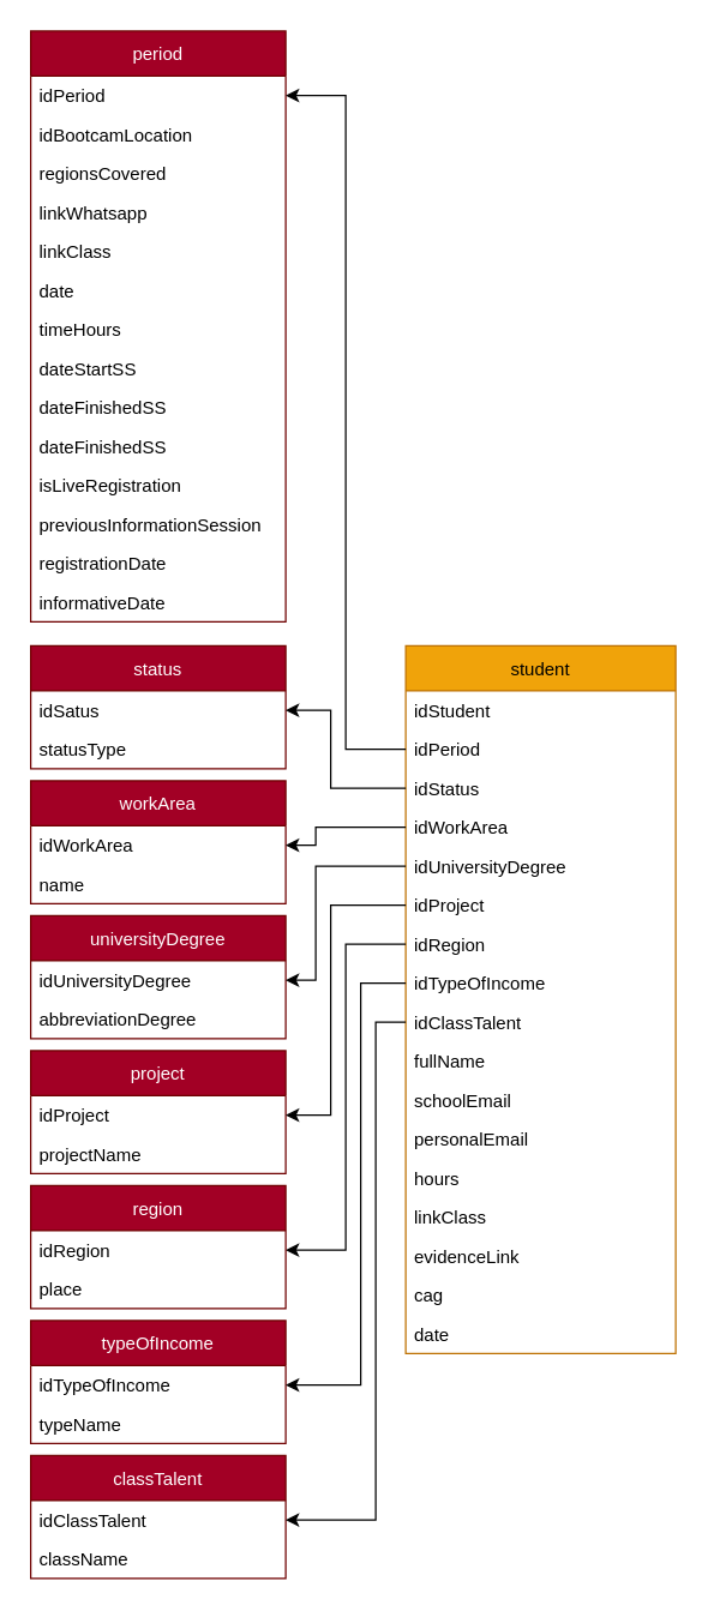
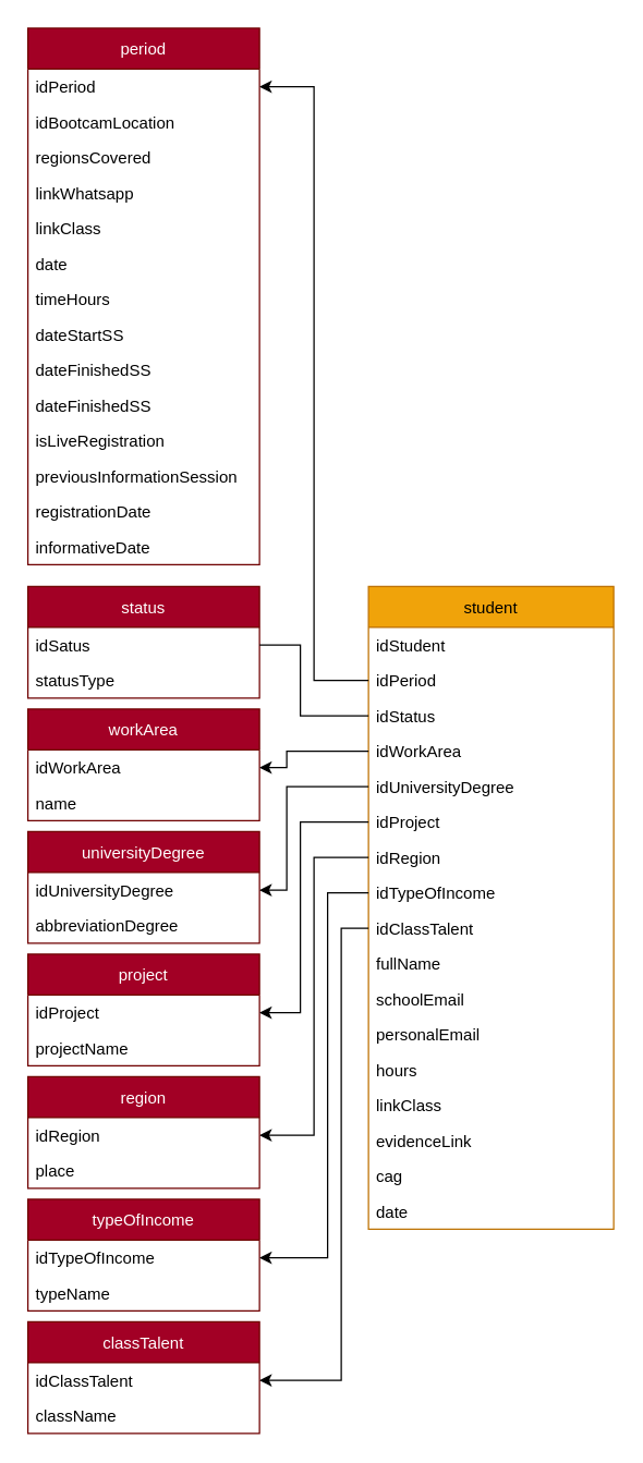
  <mxCell id="0" />
  <mxCell id="1" parent="0" />
  <mxCell id="2" value="student" style="swimlane;fontStyle=0;childLayout=stackLayout;horizontal=1;startSize=30;fillColor=#f0a30a;horizontalStack=0;resizeParent=1;resizeParentMax=0;resizeLast=0;collapsible=1;marginBottom=0;rounded=0;shadow=0;glass=0;sketch=0;arcSize=20;strokeColor=#BD7000;fontColor=#000000;" vertex="1" parent="1"><mxGeometry x="270" y="430" width="180" height="472" as="geometry" /></mxCell>
  <mxCell id="3" value="idStudent" style="text;strokeColor=none;fillColor=none;align=left;verticalAlign=top;spacingLeft=4;spacingRight=4;overflow=hidden;rotatable=0;points=[[0,0.5],[1,0.5]];portConstraint=eastwest;" vertex="1" parent="2"><mxGeometry y="30" width="180" height="26" as="geometry" /></mxCell>
  <mxCell id="4" value="idPeriod" style="text;strokeColor=none;fillColor=none;align=left;verticalAlign=top;spacingLeft=4;spacingRight=4;overflow=hidden;rotatable=0;points=[[0,0.5],[1,0.5]];portConstraint=eastwest;" vertex="1" parent="2"><mxGeometry y="56" width="180" height="26" as="geometry" /></mxCell>
  <mxCell id="5" value="idStatus" style="text;strokeColor=none;fillColor=none;align=left;verticalAlign=top;spacingLeft=4;spacingRight=4;overflow=hidden;rotatable=0;points=[[0,0.5],[1,0.5]];portConstraint=eastwest;" vertex="1" parent="2"><mxGeometry y="82" width="180" height="26" as="geometry" /></mxCell>
  <mxCell id="6" value="idWorkArea" style="text;strokeColor=none;fillColor=none;align=left;verticalAlign=top;spacingLeft=4;spacingRight=4;overflow=hidden;rotatable=0;points=[[0,0.5],[1,0.5]];portConstraint=eastwest;" vertex="1" parent="2"><mxGeometry y="108" width="180" height="26" as="geometry" /></mxCell>
  <mxCell id="7" value="idUniversityDegree" style="text;strokeColor=none;fillColor=none;align=left;verticalAlign=top;spacingLeft=4;spacingRight=4;overflow=hidden;rotatable=0;points=[[0,0.5],[1,0.5]];portConstraint=eastwest;" vertex="1" parent="2"><mxGeometry y="134" width="180" height="26" as="geometry" /></mxCell>
  <mxCell id="8" value="idProject" style="text;strokeColor=none;fillColor=none;align=left;verticalAlign=top;spacingLeft=4;spacingRight=4;overflow=hidden;rotatable=0;points=[[0,0.5],[1,0.5]];portConstraint=eastwest;" vertex="1" parent="2"><mxGeometry y="160" width="180" height="26" as="geometry" /></mxCell>
  <mxCell id="9" value="idRegion" style="text;strokeColor=none;fillColor=none;align=left;verticalAlign=top;spacingLeft=4;spacingRight=4;overflow=hidden;rotatable=0;points=[[0,0.5],[1,0.5]];portConstraint=eastwest;" vertex="1" parent="2"><mxGeometry y="186" width="180" height="26" as="geometry" /></mxCell>
  <mxCell id="10" value="idTypeOfIncome" style="text;strokeColor=none;fillColor=none;align=left;verticalAlign=top;spacingLeft=4;spacingRight=4;overflow=hidden;rotatable=0;points=[[0,0.5],[1,0.5]];portConstraint=eastwest;" vertex="1" parent="2"><mxGeometry y="212" width="180" height="26" as="geometry" /></mxCell>
  <mxCell id="11" value="idClassTalent" style="text;strokeColor=none;fillColor=none;align=left;verticalAlign=top;spacingLeft=4;spacingRight=4;overflow=hidden;rotatable=0;points=[[0,0.5],[1,0.5]];portConstraint=eastwest;" vertex="1" parent="2"><mxGeometry y="238" width="180" height="26" as="geometry" /></mxCell>
  <mxCell id="12" value="fullName" style="text;strokeColor=none;fillColor=none;align=left;verticalAlign=top;spacingLeft=4;spacingRight=4;overflow=hidden;rotatable=0;points=[[0,0.5],[1,0.5]];portConstraint=eastwest;" vertex="1" parent="2"><mxGeometry y="264" width="180" height="26" as="geometry" /></mxCell>
  <mxCell id="13" value="schoolEmail" style="text;strokeColor=none;fillColor=none;align=left;verticalAlign=top;spacingLeft=4;spacingRight=4;overflow=hidden;rotatable=0;points=[[0,0.5],[1,0.5]];portConstraint=eastwest;" vertex="1" parent="2"><mxGeometry y="290" width="180" height="26" as="geometry" /></mxCell>
  <mxCell id="14" value="personalEmail" style="text;strokeColor=none;fillColor=none;align=left;verticalAlign=top;spacingLeft=4;spacingRight=4;overflow=hidden;rotatable=0;points=[[0,0.5],[1,0.5]];portConstraint=eastwest;" vertex="1" parent="2"><mxGeometry y="316" width="180" height="26" as="geometry" /></mxCell>
  <mxCell id="15" value="hours" style="text;strokeColor=none;fillColor=none;align=left;verticalAlign=top;spacingLeft=4;spacingRight=4;overflow=hidden;rotatable=0;points=[[0,0.5],[1,0.5]];portConstraint=eastwest;" vertex="1" parent="2"><mxGeometry y="342" width="180" height="26" as="geometry" /></mxCell>
  <mxCell id="16" value="linkClass" style="text;strokeColor=none;fillColor=none;align=left;verticalAlign=top;spacingLeft=4;spacingRight=4;overflow=hidden;rotatable=0;points=[[0,0.5],[1,0.5]];portConstraint=eastwest;" vertex="1" parent="2"><mxGeometry y="368" width="180" height="26" as="geometry" /></mxCell>
  <mxCell id="17" value="evidenceLink" style="text;strokeColor=none;fillColor=none;align=left;verticalAlign=top;spacingLeft=4;spacingRight=4;overflow=hidden;rotatable=0;points=[[0,0.5],[1,0.5]];portConstraint=eastwest;" vertex="1" parent="2"><mxGeometry y="394" width="180" height="26" as="geometry" /></mxCell>
  <mxCell id="18" value="cag" style="text;strokeColor=none;fillColor=none;align=left;verticalAlign=top;spacingLeft=4;spacingRight=4;overflow=hidden;rotatable=0;points=[[0,0.5],[1,0.5]];portConstraint=eastwest;" vertex="1" parent="2"><mxGeometry y="420" width="180" height="26" as="geometry" /></mxCell>
  <mxCell id="19" value="date" style="text;strokeColor=none;fillColor=none;align=left;verticalAlign=top;spacingLeft=4;spacingRight=4;overflow=hidden;rotatable=0;points=[[0,0.5],[1,0.5]];portConstraint=eastwest;" vertex="1" parent="2"><mxGeometry y="446" width="180" height="26" as="geometry" /></mxCell>
  <mxCell id="20" value="period" style="swimlane;fontStyle=0;childLayout=stackLayout;horizontal=1;startSize=30;fillColor=#a20025;horizontalStack=0;resizeParent=1;resizeParentMax=0;resizeLast=0;collapsible=1;marginBottom=0;rounded=0;shadow=0;glass=0;sketch=0;strokeColor=#6F0000;arcSize=20;fontColor=#ffffff;" vertex="1" parent="1"><mxGeometry x="20" y="20" width="170" height="394" as="geometry" /></mxCell>
  <mxCell id="21" value="idPeriod" style="text;strokeColor=none;fillColor=none;align=left;verticalAlign=top;spacingLeft=4;spacingRight=4;overflow=hidden;rotatable=0;points=[[0,0.5],[1,0.5]];portConstraint=eastwest;" vertex="1" parent="20"><mxGeometry y="30" width="170" height="26" as="geometry" /></mxCell>
  <mxCell id="22" value="idBootcamLocation" style="text;strokeColor=none;fillColor=none;align=left;verticalAlign=top;spacingLeft=4;spacingRight=4;overflow=hidden;rotatable=0;points=[[0,0.5],[1,0.5]];portConstraint=eastwest;" vertex="1" parent="20"><mxGeometry y="56" width="170" height="26" as="geometry" /></mxCell>
  <mxCell id="23" value="regionsCovered" style="text;strokeColor=none;fillColor=none;align=left;verticalAlign=top;spacingLeft=4;spacingRight=4;overflow=hidden;rotatable=0;points=[[0,0.5],[1,0.5]];portConstraint=eastwest;" vertex="1" parent="20"><mxGeometry y="82" width="170" height="26" as="geometry" /></mxCell>
  <mxCell id="24" value="linkWhatsapp" style="text;strokeColor=none;fillColor=none;align=left;verticalAlign=top;spacingLeft=4;spacingRight=4;overflow=hidden;rotatable=0;points=[[0,0.5],[1,0.5]];portConstraint=eastwest;" vertex="1" parent="20"><mxGeometry y="108" width="170" height="26" as="geometry" /></mxCell>
  <mxCell id="25" value="linkClass" style="text;strokeColor=none;fillColor=none;align=left;verticalAlign=top;spacingLeft=4;spacingRight=4;overflow=hidden;rotatable=0;points=[[0,0.5],[1,0.5]];portConstraint=eastwest;" vertex="1" parent="20"><mxGeometry y="134" width="170" height="26" as="geometry" /></mxCell>
  <mxCell id="26" value="date" style="text;strokeColor=none;fillColor=none;align=left;verticalAlign=top;spacingLeft=4;spacingRight=4;overflow=hidden;rotatable=0;points=[[0,0.5],[1,0.5]];portConstraint=eastwest;" vertex="1" parent="20"><mxGeometry y="160" width="170" height="26" as="geometry" /></mxCell>
  <mxCell id="27" value="timeHours" style="text;strokeColor=none;fillColor=none;align=left;verticalAlign=top;spacingLeft=4;spacingRight=4;overflow=hidden;rotatable=0;points=[[0,0.5],[1,0.5]];portConstraint=eastwest;" vertex="1" parent="20"><mxGeometry y="186" width="170" height="26" as="geometry" /></mxCell>
  <mxCell id="28" value="dateStartSS" style="text;strokeColor=none;fillColor=none;align=left;verticalAlign=top;spacingLeft=4;spacingRight=4;overflow=hidden;rotatable=0;points=[[0,0.5],[1,0.5]];portConstraint=eastwest;" vertex="1" parent="20"><mxGeometry y="212" width="170" height="26" as="geometry" /></mxCell>
  <mxCell id="29" value="dateFinishedSS" style="text;strokeColor=none;fillColor=none;align=left;verticalAlign=top;spacingLeft=4;spacingRight=4;overflow=hidden;rotatable=0;points=[[0,0.5],[1,0.5]];portConstraint=eastwest;" vertex="1" parent="20"><mxGeometry y="238" width="170" height="26" as="geometry" /></mxCell>
  <mxCell id="30" value="dateFinishedSS" style="text;strokeColor=none;fillColor=none;align=left;verticalAlign=top;spacingLeft=4;spacingRight=4;overflow=hidden;rotatable=0;points=[[0,0.5],[1,0.5]];portConstraint=eastwest;" vertex="1" parent="20"><mxGeometry y="264" width="170" height="26" as="geometry" /></mxCell>
  <mxCell id="31" value="isLiveRegistration&#10;" style="text;strokeColor=none;fillColor=none;align=left;verticalAlign=top;spacingLeft=4;spacingRight=4;overflow=hidden;rotatable=0;points=[[0,0.5],[1,0.5]];portConstraint=eastwest;" vertex="1" parent="20"><mxGeometry y="290" width="170" height="26" as="geometry" /></mxCell>
  <mxCell id="32" value="previousInformationSession" style="text;strokeColor=none;fillColor=none;align=left;verticalAlign=top;spacingLeft=4;spacingRight=4;overflow=hidden;rotatable=0;points=[[0,0.5],[1,0.5]];portConstraint=eastwest;" vertex="1" parent="20"><mxGeometry y="316" width="170" height="26" as="geometry" /></mxCell>
  <mxCell id="33" value="registrationDate" style="text;strokeColor=none;fillColor=none;align=left;verticalAlign=top;spacingLeft=4;spacingRight=4;overflow=hidden;rotatable=0;points=[[0,0.5],[1,0.5]];portConstraint=eastwest;" vertex="1" parent="20"><mxGeometry y="342" width="170" height="26" as="geometry" /></mxCell>
  <mxCell id="34" value="informativeDate" style="text;strokeColor=none;fillColor=none;align=left;verticalAlign=top;spacingLeft=4;spacingRight=4;overflow=hidden;rotatable=0;points=[[0,0.5],[1,0.5]];portConstraint=eastwest;" vertex="1" parent="20"><mxGeometry y="368" width="170" height="26" as="geometry" /></mxCell>
  <mxCell id="35" style="edgeStyle=orthogonalEdgeStyle;rounded=0;orthogonalLoop=1;jettySize=auto;html=1;entryX=1;entryY=0.5;entryDx=0;entryDy=0;exitX=0;exitY=0.5;exitDx=0;exitDy=0;" edge="1" parent="1" source="4" target="21"><mxGeometry relative="1" as="geometry" /></mxCell>
  <mxCell id="36" value="status" style="swimlane;fontStyle=0;childLayout=stackLayout;horizontal=1;startSize=30;fillColor=#a20025;horizontalStack=0;resizeParent=1;resizeParentMax=0;resizeLast=0;collapsible=1;marginBottom=0;rounded=0;shadow=0;glass=0;sketch=0;strokeColor=#6F0000;arcSize=20;fontColor=#ffffff;" vertex="1" parent="1"><mxGeometry x="20" y="430" width="170" height="82" as="geometry" /></mxCell>
  <mxCell id="37" value="idSatus" style="text;strokeColor=none;fillColor=none;align=left;verticalAlign=top;spacingLeft=4;spacingRight=4;overflow=hidden;rotatable=0;points=[[0,0.5],[1,0.5]];portConstraint=eastwest;" vertex="1" parent="36"><mxGeometry y="30" width="170" height="26" as="geometry" /></mxCell>
  <mxCell id="38" value="statusType" style="text;strokeColor=none;fillColor=none;align=left;verticalAlign=top;spacingLeft=4;spacingRight=4;overflow=hidden;rotatable=0;points=[[0,0.5],[1,0.5]];portConstraint=eastwest;" vertex="1" parent="36"><mxGeometry y="56" width="170" height="26" as="geometry" /></mxCell>
  <mxCell id="39" value="workArea" style="swimlane;fontStyle=0;childLayout=stackLayout;horizontal=1;startSize=30;fillColor=#a20025;horizontalStack=0;resizeParent=1;resizeParentMax=0;resizeLast=0;collapsible=1;marginBottom=0;rounded=0;shadow=0;glass=0;sketch=0;strokeColor=#6F0000;arcSize=20;fontColor=#ffffff;" vertex="1" parent="1"><mxGeometry x="20" y="520" width="170" height="82" as="geometry" /></mxCell>
  <mxCell id="40" value="idWorkArea" style="text;strokeColor=none;fillColor=none;align=left;verticalAlign=top;spacingLeft=4;spacingRight=4;overflow=hidden;rotatable=0;points=[[0,0.5],[1,0.5]];portConstraint=eastwest;" vertex="1" parent="39"><mxGeometry y="30" width="170" height="26" as="geometry" /></mxCell>
  <mxCell id="41" value="name" style="text;strokeColor=none;fillColor=none;align=left;verticalAlign=top;spacingLeft=4;spacingRight=4;overflow=hidden;rotatable=0;points=[[0,0.5],[1,0.5]];portConstraint=eastwest;" vertex="1" parent="39"><mxGeometry y="56" width="170" height="26" as="geometry" /></mxCell>
- <mxCell id="42" style="edgeStyle=orthogonalEdgeStyle;rounded=0;orthogonalLoop=1;jettySize=auto;html=1;entryX=1;entryY=0.5;entryDx=0;entryDy=0;exitX=0;exitY=0.5;exitDx=0;exitDy=0;" edge="1" parent="1" source="5" target="37"><mxGeometry relative="1" as="geometry"><mxPoint x="280" y="509" as="sourcePoint" /><mxPoint x="200" y="73" as="targetPoint" /><Array as="points"><mxPoint x="220" y="525" /><mxPoint x="220" y="473" /></Array></mxGeometry></mxCell>
+ <mxCell id="42" style="edgeStyle=orthogonalEdgeStyle;rounded=0;orthogonalLoop=1;jettySize=auto;html=1;entryX=1;entryY=0.5;entryDx=0;entryDy=0;exitX=0;exitY=0.5;exitDx=0;exitDy=0;endArrow=none;" edge="1" parent="1" source="5" target="37"><mxGeometry relative="1" as="geometry"><mxPoint x="280" y="509" as="sourcePoint" /><mxPoint x="200" y="73" as="targetPoint" /><Array as="points"><mxPoint x="220" y="525" /><mxPoint x="220" y="473" /></Array></mxGeometry></mxCell>
  <mxCell id="43" style="edgeStyle=orthogonalEdgeStyle;rounded=0;orthogonalLoop=1;jettySize=auto;html=1;entryX=1;entryY=0.5;entryDx=0;entryDy=0;exitX=0;exitY=0.5;exitDx=0;exitDy=0;" edge="1" parent="1" source="6" target="40"><mxGeometry relative="1" as="geometry"><mxPoint x="280" y="535" as="sourcePoint" /><mxPoint x="200" y="483" as="targetPoint" /><Array as="points"><mxPoint x="210" y="551" /><mxPoint x="210" y="563" /></Array></mxGeometry></mxCell>
  <mxCell id="44" value="universityDegree" style="swimlane;fontStyle=0;childLayout=stackLayout;horizontal=1;startSize=30;fillColor=#a20025;horizontalStack=0;resizeParent=1;resizeParentMax=0;resizeLast=0;collapsible=1;marginBottom=0;rounded=0;shadow=0;glass=0;sketch=0;strokeColor=#6F0000;arcSize=20;fontColor=#ffffff;" vertex="1" parent="1"><mxGeometry x="20" y="610" width="170" height="82" as="geometry" /></mxCell>
  <mxCell id="45" value="idUniversityDegree" style="text;strokeColor=none;fillColor=none;align=left;verticalAlign=top;spacingLeft=4;spacingRight=4;overflow=hidden;rotatable=0;points=[[0,0.5],[1,0.5]];portConstraint=eastwest;" vertex="1" parent="44"><mxGeometry y="30" width="170" height="26" as="geometry" /></mxCell>
  <mxCell id="46" value="abbreviationDegree" style="text;strokeColor=none;fillColor=none;align=left;verticalAlign=top;spacingLeft=4;spacingRight=4;overflow=hidden;rotatable=0;points=[[0,0.5],[1,0.5]];portConstraint=eastwest;" vertex="1" parent="44"><mxGeometry y="56" width="170" height="26" as="geometry" /></mxCell>
  <mxCell id="47" style="edgeStyle=orthogonalEdgeStyle;rounded=0;orthogonalLoop=1;jettySize=auto;html=1;entryX=1;entryY=0.5;entryDx=0;entryDy=0;exitX=0;exitY=0.5;exitDx=0;exitDy=0;" edge="1" parent="1" source="7" target="45"><mxGeometry relative="1" as="geometry"><mxPoint x="280" y="561" as="sourcePoint" /><mxPoint x="200" y="573" as="targetPoint" /><Array as="points"><mxPoint x="210" y="577" /><mxPoint x="210" y="653" /></Array></mxGeometry></mxCell>
  <mxCell id="48" value="project" style="swimlane;fontStyle=0;childLayout=stackLayout;horizontal=1;startSize=30;fillColor=#a20025;horizontalStack=0;resizeParent=1;resizeParentMax=0;resizeLast=0;collapsible=1;marginBottom=0;rounded=0;shadow=0;glass=0;sketch=0;strokeColor=#6F0000;arcSize=20;fontColor=#ffffff;" vertex="1" parent="1"><mxGeometry x="20" y="700" width="170" height="82" as="geometry" /></mxCell>
  <mxCell id="49" value="idProject" style="text;strokeColor=none;fillColor=none;align=left;verticalAlign=top;spacingLeft=4;spacingRight=4;overflow=hidden;rotatable=0;points=[[0,0.5],[1,0.5]];portConstraint=eastwest;" vertex="1" parent="48"><mxGeometry y="30" width="170" height="26" as="geometry" /></mxCell>
  <mxCell id="50" value="projectName" style="text;strokeColor=none;fillColor=none;align=left;verticalAlign=top;spacingLeft=4;spacingRight=4;overflow=hidden;rotatable=0;points=[[0,0.5],[1,0.5]];portConstraint=eastwest;" vertex="1" parent="48"><mxGeometry y="56" width="170" height="26" as="geometry" /></mxCell>
  <mxCell id="51" style="edgeStyle=orthogonalEdgeStyle;rounded=0;orthogonalLoop=1;jettySize=auto;html=1;entryX=1;entryY=0.5;entryDx=0;entryDy=0;exitX=0;exitY=0.5;exitDx=0;exitDy=0;" edge="1" parent="1" source="8"><mxGeometry relative="1" as="geometry"><mxPoint x="280" y="587" as="sourcePoint" /><mxPoint x="190" y="743" as="targetPoint" /><Array as="points"><mxPoint x="220" y="603" /><mxPoint x="220" y="743" /></Array></mxGeometry></mxCell>
  <mxCell id="52" style="edgeStyle=orthogonalEdgeStyle;rounded=0;orthogonalLoop=1;jettySize=auto;html=1;entryX=1;entryY=0.5;entryDx=0;entryDy=0;exitX=0;exitY=0.5;exitDx=0;exitDy=0;" edge="1" parent="1" source="9" target="54"><mxGeometry relative="1" as="geometry"><mxPoint x="280" y="613" as="sourcePoint" /><mxPoint x="200" y="753" as="targetPoint" /><Array as="points"><mxPoint x="230" y="629" /><mxPoint x="230" y="833" /></Array></mxGeometry></mxCell>
  <mxCell id="53" value="region" style="swimlane;fontStyle=0;childLayout=stackLayout;horizontal=1;startSize=30;fillColor=#a20025;horizontalStack=0;resizeParent=1;resizeParentMax=0;resizeLast=0;collapsible=1;marginBottom=0;rounded=0;shadow=0;glass=0;sketch=0;strokeColor=#6F0000;arcSize=20;fontColor=#ffffff;" vertex="1" parent="1"><mxGeometry x="20" y="790" width="170" height="82" as="geometry" /></mxCell>
  <mxCell id="54" value="idRegion" style="text;strokeColor=none;fillColor=none;align=left;verticalAlign=top;spacingLeft=4;spacingRight=4;overflow=hidden;rotatable=0;points=[[0,0.5],[1,0.5]];portConstraint=eastwest;" vertex="1" parent="53"><mxGeometry y="30" width="170" height="26" as="geometry" /></mxCell>
  <mxCell id="55" value="place" style="text;strokeColor=none;fillColor=none;align=left;verticalAlign=top;spacingLeft=4;spacingRight=4;overflow=hidden;rotatable=0;points=[[0,0.5],[1,0.5]];portConstraint=eastwest;" vertex="1" parent="53"><mxGeometry y="56" width="170" height="26" as="geometry" /></mxCell>
  <mxCell id="56" value="typeOfIncome" style="swimlane;fontStyle=0;childLayout=stackLayout;horizontal=1;startSize=30;fillColor=#a20025;horizontalStack=0;resizeParent=1;resizeParentMax=0;resizeLast=0;collapsible=1;marginBottom=0;rounded=0;shadow=0;glass=0;sketch=0;strokeColor=#6F0000;arcSize=20;fontColor=#ffffff;" vertex="1" parent="1"><mxGeometry x="20" y="880" width="170" height="82" as="geometry" /></mxCell>
  <mxCell id="57" value="idTypeOfIncome" style="text;strokeColor=none;fillColor=none;align=left;verticalAlign=top;spacingLeft=4;spacingRight=4;overflow=hidden;rotatable=0;points=[[0,0.5],[1,0.5]];portConstraint=eastwest;" vertex="1" parent="56"><mxGeometry y="30" width="170" height="26" as="geometry" /></mxCell>
  <mxCell id="58" value="typeName" style="text;strokeColor=none;fillColor=none;align=left;verticalAlign=top;spacingLeft=4;spacingRight=4;overflow=hidden;rotatable=0;points=[[0,0.5],[1,0.5]];portConstraint=eastwest;" vertex="1" parent="56"><mxGeometry y="56" width="170" height="26" as="geometry" /></mxCell>
  <mxCell id="59" style="edgeStyle=orthogonalEdgeStyle;rounded=0;orthogonalLoop=1;jettySize=auto;html=1;entryX=1;entryY=0.5;entryDx=0;entryDy=0;exitX=0;exitY=0.5;exitDx=0;exitDy=0;" edge="1" parent="1" source="10" target="57"><mxGeometry relative="1" as="geometry"><mxPoint x="280" y="639" as="sourcePoint" /><mxPoint x="200" y="843" as="targetPoint" /><Array as="points"><mxPoint x="240" y="655" /><mxPoint x="240" y="923" /></Array></mxGeometry></mxCell>
  <mxCell id="60" value="classTalent" style="swimlane;fontStyle=0;childLayout=stackLayout;horizontal=1;startSize=30;fillColor=#a20025;horizontalStack=0;resizeParent=1;resizeParentMax=0;resizeLast=0;collapsible=1;marginBottom=0;rounded=0;shadow=0;glass=0;sketch=0;strokeColor=#6F0000;arcSize=20;fontColor=#ffffff;" vertex="1" parent="1"><mxGeometry x="20" y="970" width="170" height="82" as="geometry" /></mxCell>
  <mxCell id="61" value="idClassTalent" style="text;strokeColor=none;fillColor=none;align=left;verticalAlign=top;spacingLeft=4;spacingRight=4;overflow=hidden;rotatable=0;points=[[0,0.5],[1,0.5]];portConstraint=eastwest;" vertex="1" parent="60"><mxGeometry y="30" width="170" height="26" as="geometry" /></mxCell>
  <mxCell id="62" value="className" style="text;strokeColor=none;fillColor=none;align=left;verticalAlign=top;spacingLeft=4;spacingRight=4;overflow=hidden;rotatable=0;points=[[0,0.5],[1,0.5]];portConstraint=eastwest;" vertex="1" parent="60"><mxGeometry y="56" width="170" height="26" as="geometry" /></mxCell>
  <mxCell id="63" style="edgeStyle=orthogonalEdgeStyle;rounded=0;orthogonalLoop=1;jettySize=auto;html=1;entryX=1;entryY=0.5;entryDx=0;entryDy=0;exitX=0;exitY=0.5;exitDx=0;exitDy=0;" edge="1" parent="1" source="11" target="61"><mxGeometry relative="1" as="geometry"><mxPoint x="280" y="665" as="sourcePoint" /><mxPoint x="200" y="933" as="targetPoint" /><Array as="points"><mxPoint x="250" y="681" /><mxPoint x="250" y="1013" /></Array></mxGeometry></mxCell>
